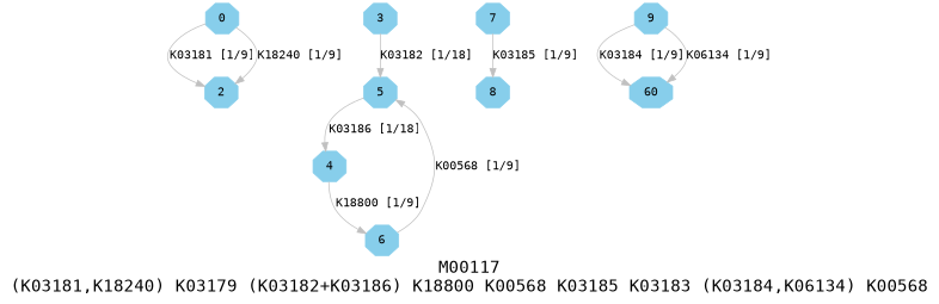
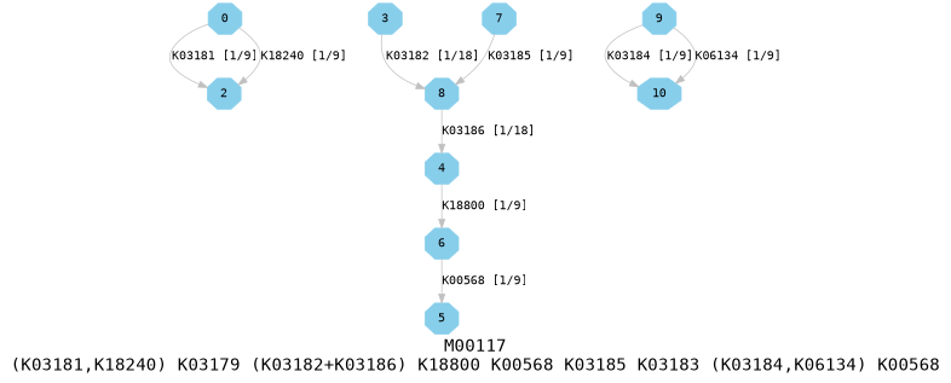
  digraph {
    fontname="DejaVu Sans Mono"
    fontsize=20
    label="M00117\n(K03181,K18240) K03179 (K03182+K03186) K18800 K00568 K03185 K03183 (K03184,K06134) K00568"
    node [color=skyblue fontname="DejaVu Sans Mono" shape=octagon style=filled]
    edge [color=grey fontname="DejaVu Sans Mono"]
    0 [height=.3 width=.3]
    2 [height=.3 width=.3]
    3 [height=.3 width=.3]
    4 [height=.3 width=.3]
    5 [height=.3 width=.3]
    6 [height=.3 width=.3]
    7 [height=.3 width=.3]
    8 [height=.3 width=.3]
    9 [height=.3 width=.3]
-   10 [height=.3 width=.3 label=60]
+   10 [height=.3 width=.3]
    subgraph sub_1 {
      0
      2
      3
      4
      5
      6
      7
      8
      9
      10
    }
    0 -> 2 [label="K03181 [1/9]"]
    0 -> 2 [label="K18240 [1/9]"]
-   3 -> 5 [label="K03182 [1/18]"]
+   3 -> 8 [label="K03182 [1/18]"]
    4 -> 6 [label="K18800 [1/9]"]
-   5 -> 4 [label="K03186 [1/18]"]
+   8 -> 4 [label="K03186 [1/18]"]
    6 -> 5 [label="K00568 [1/9]"]
    7 -> 8 [label="K03185 [1/9]"]
    9 -> 10 [label="K03184 [1/9]"]
    9 -> 10 [label="K06134 [1/9]"]
  }
